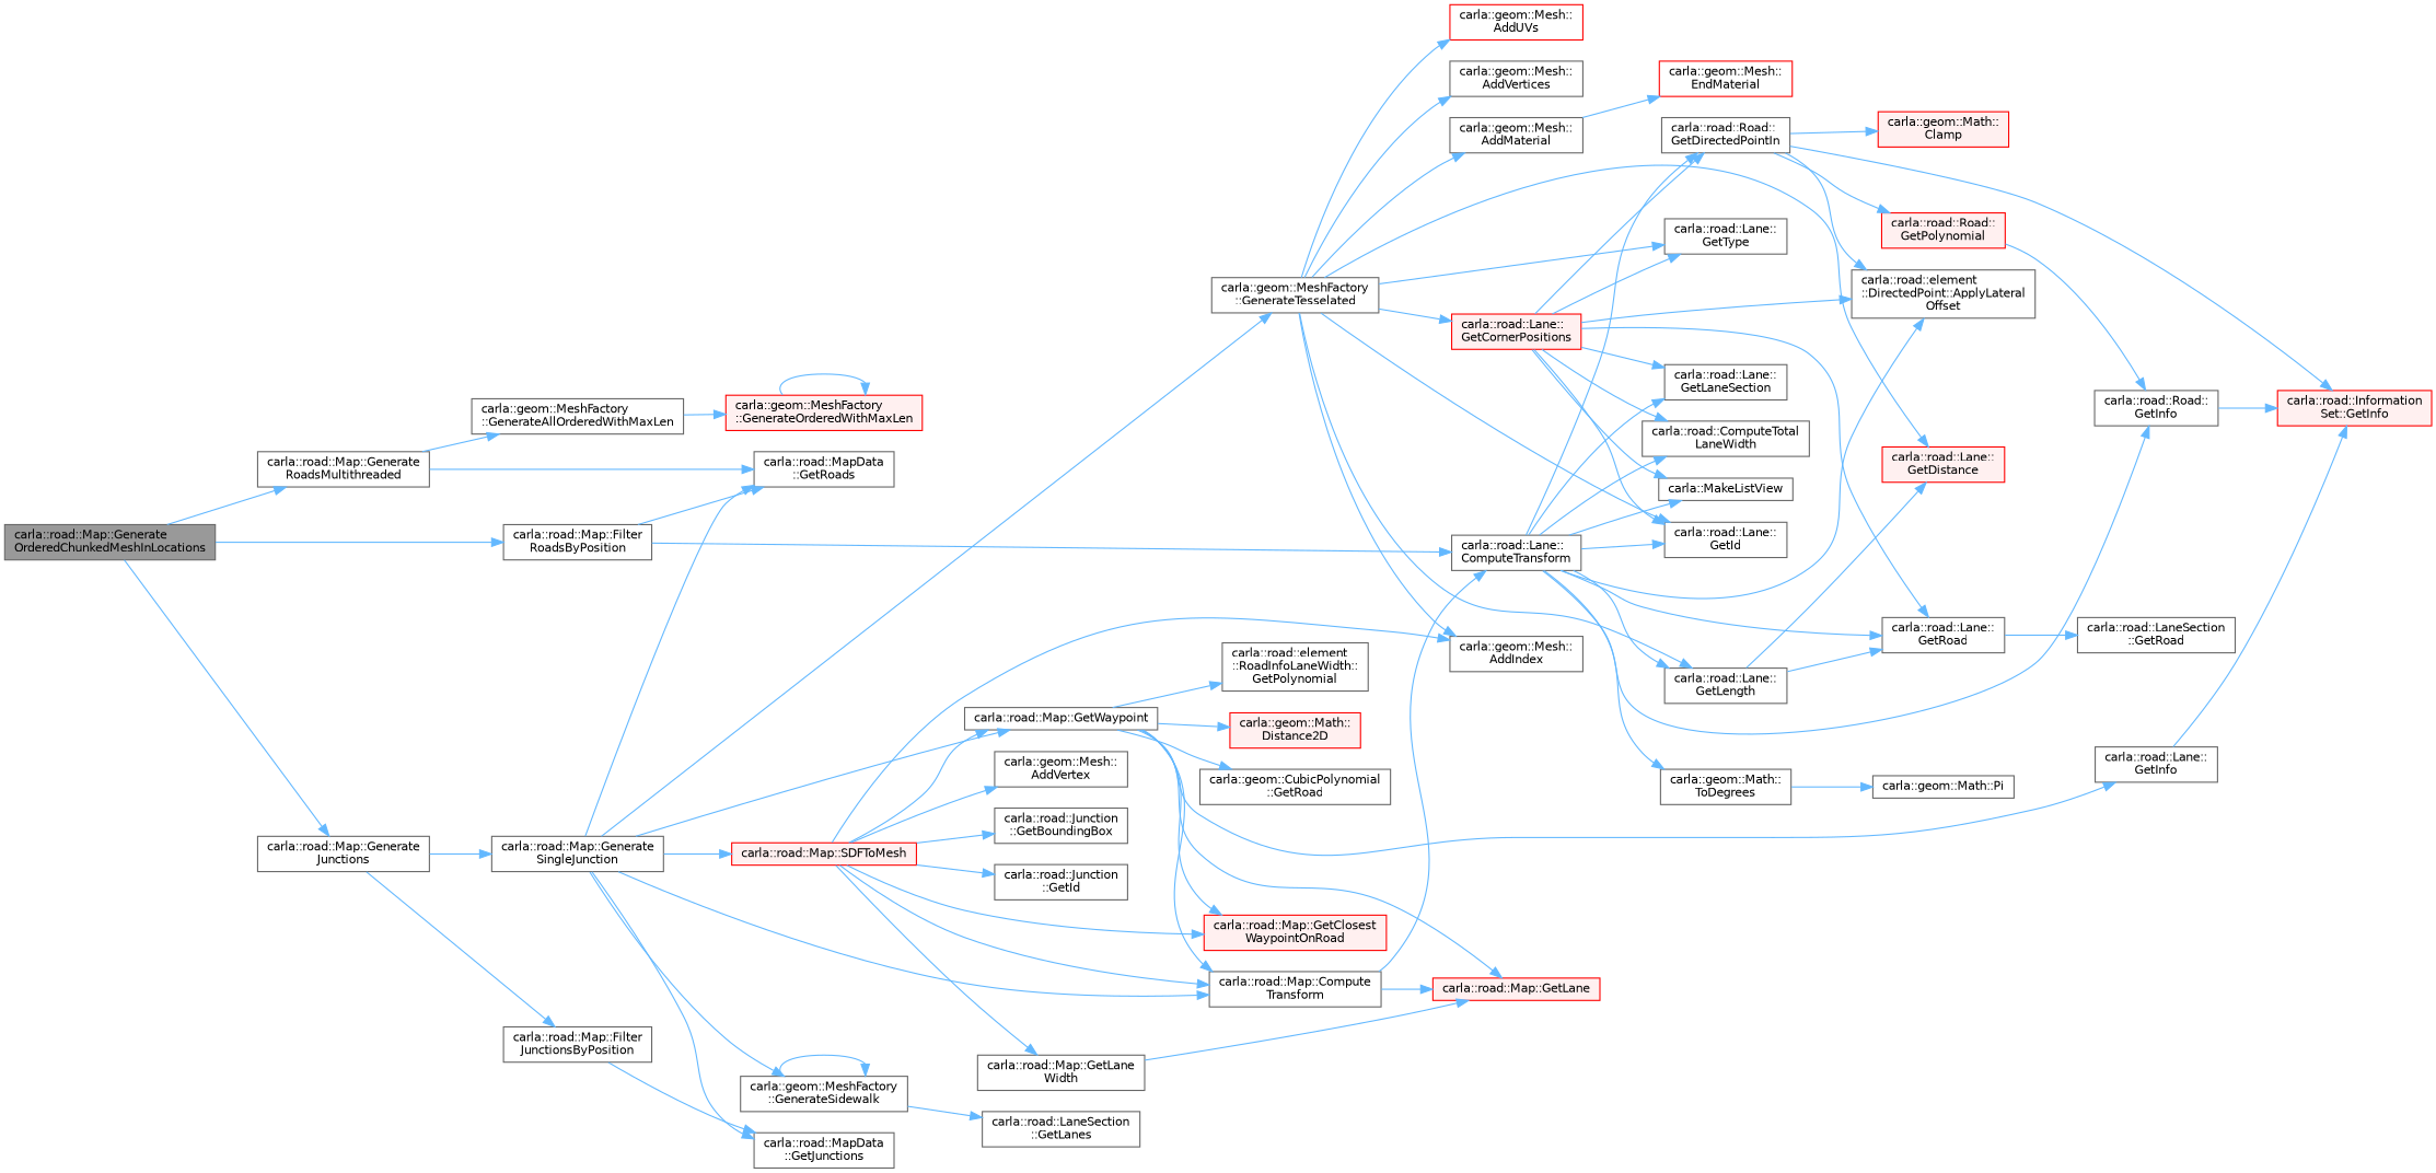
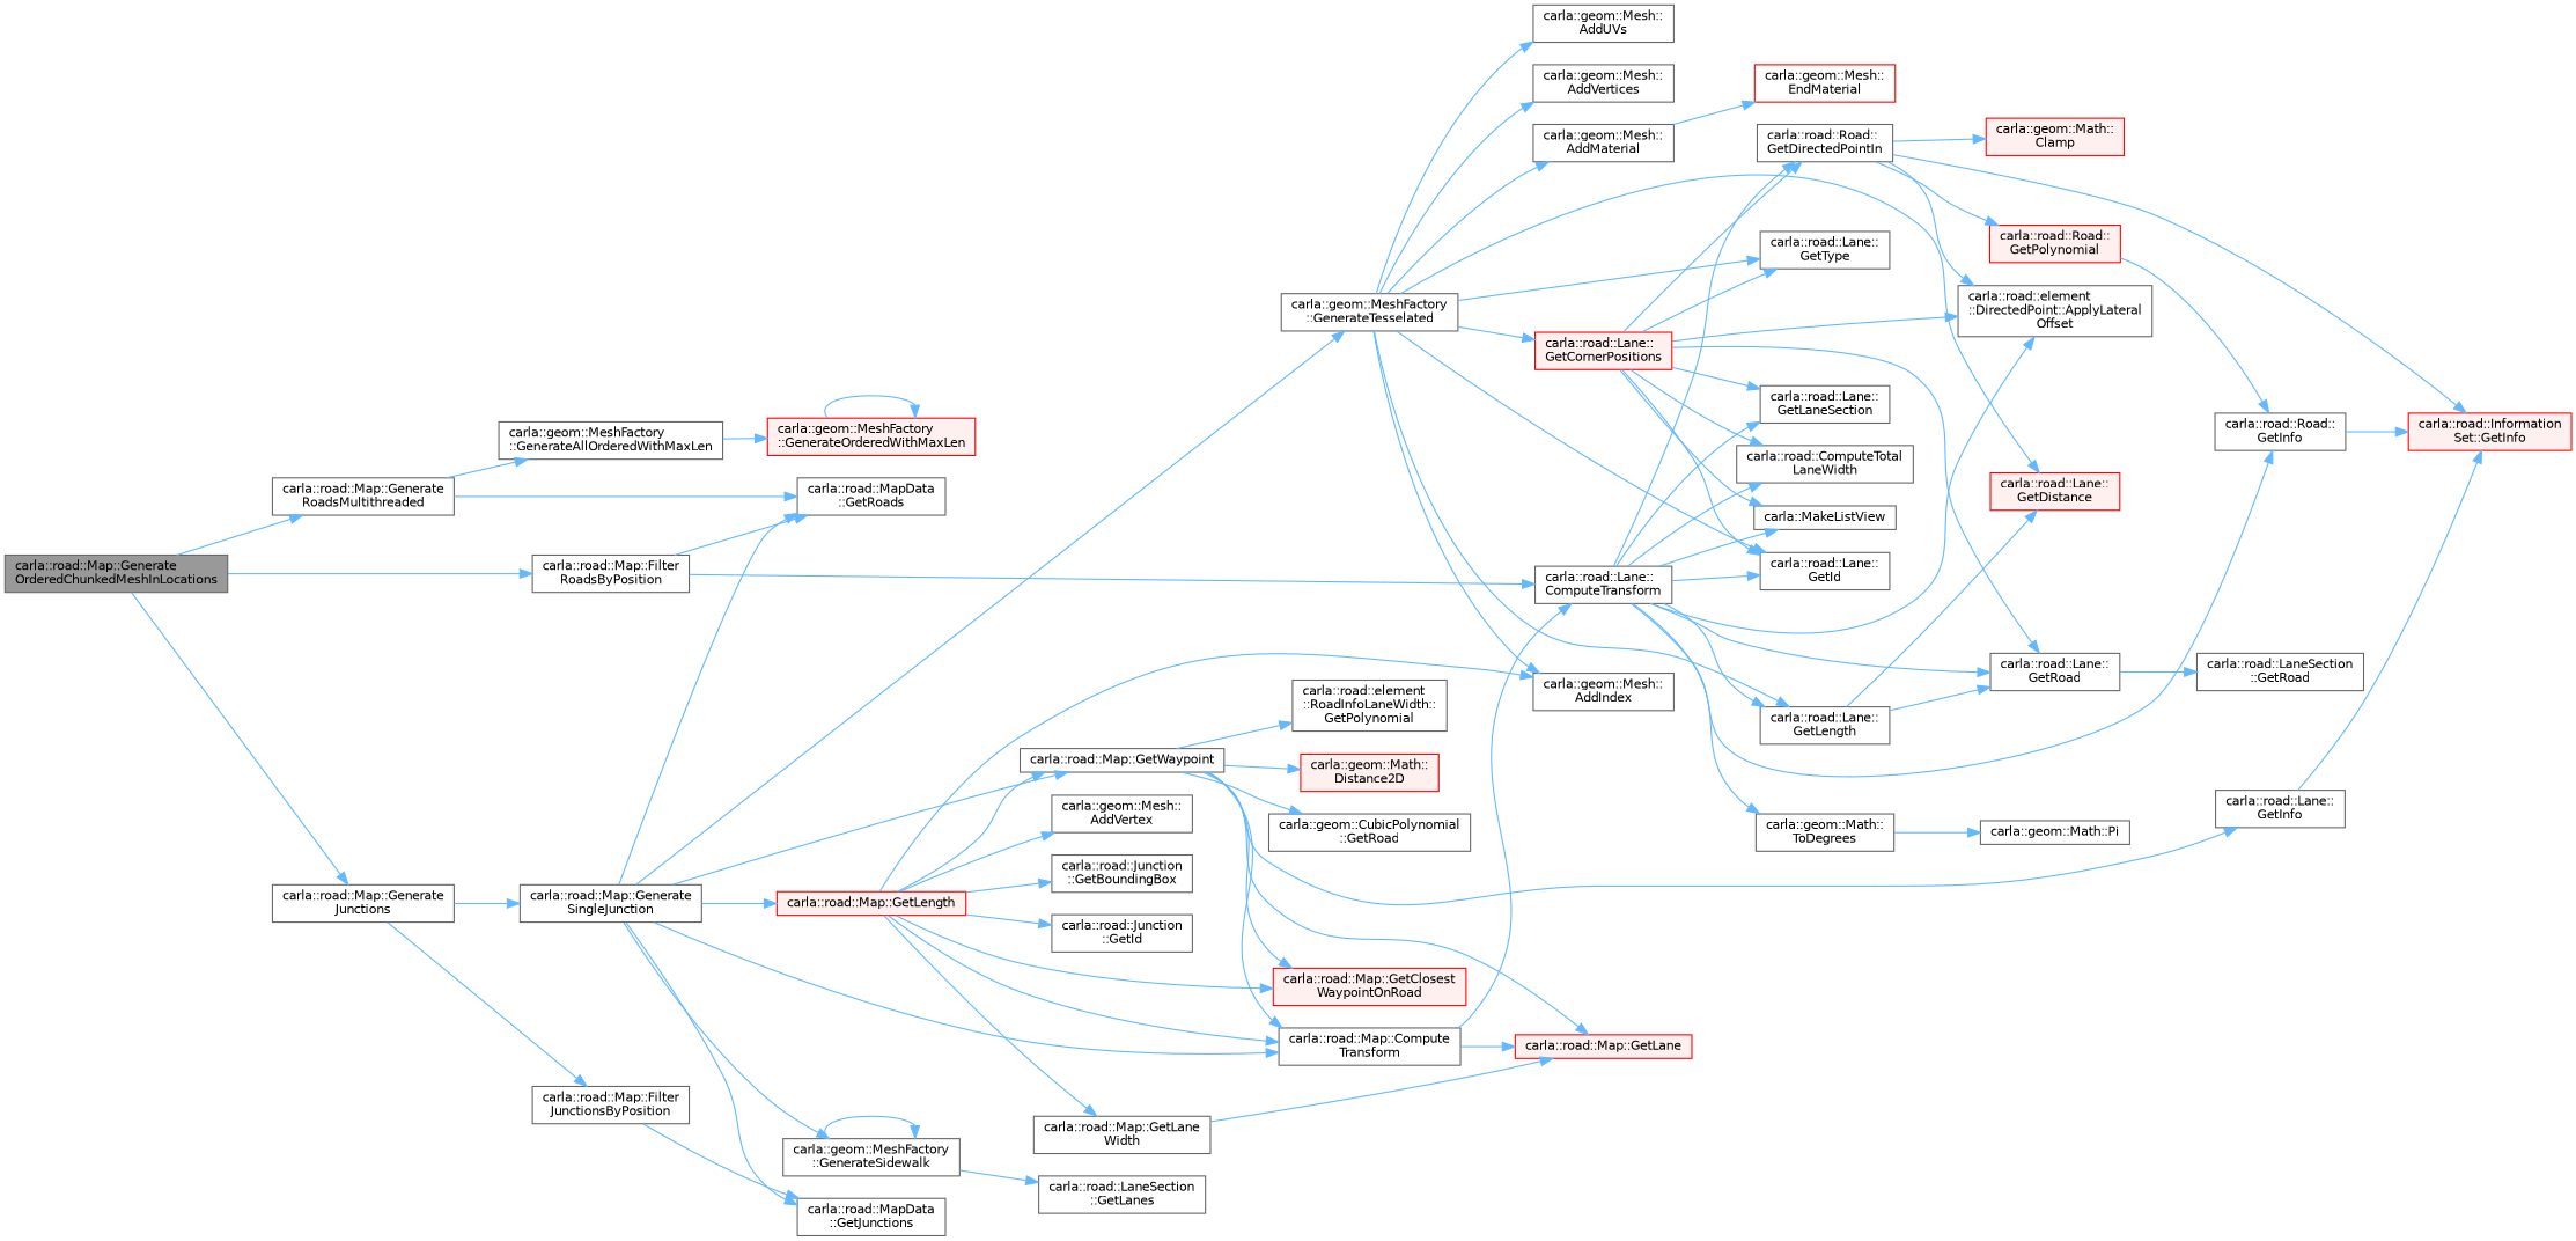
  digraph {
    rankdir=LR
    node [color=grey40 fillcolor=white fontname=Helvetica fontsize=10 shape=box style=filled]
    edge [color=steelblue1 fontname=Helvetica fontsize=10 labelfontname=Helvetica labelfontsize=10 style=solid]
    n1 [color=gray40 fillcolor=grey60 fontcolor=black height=0.2 label="carla::road::Map::Generate\lOrderedChunkedMeshInLocations" width=0.4]
    n2 [height=0.2 label="carla::road::Map::Filter\lRoadsByPosition" width=0.4]
    n3 [height=0.2 label="carla::road::Map::Generate\lJunctions" width=0.4]
    n4 [height=0.2 label="carla::road::Map::Generate\lRoadsMultithreaded" width=0.4]
    n5 [height=0.2 label="carla::road::Lane::\lComputeTransform" width=0.4]
    n6 [height=0.2 label="carla::road::MapData\l::GetRoads" width=0.4]
    n7 [height=0.2 label="carla::road::Map::Filter\lJunctionsByPosition" width=0.4]
    n8 [height=0.2 label="carla::road::Map::Generate\lSingleJunction" width=0.4]
    n9 [height=0.2 label="carla::geom::MeshFactory\l::GenerateAllOrderedWithMaxLen" width=0.4]
    n10 [height=0.2 label="carla::road::element\l::DirectedPoint::ApplyLateral\lOffset" width=0.4]
    n11 [height=0.2 label="carla::road::ComputeTotal\lLaneWidth" width=0.4]
    n12 [height=0.2 label="carla::road::Road::\lGetDirectedPointIn" width=0.4]
    n13 [height=0.2 label="carla::road::Road::\lGetInfo" width=0.4]
    n14 [height=0.2 label="carla::road::Lane::\lGetId" width=0.4]
    n15 [height=0.2 label="carla::road::Lane::\lGetLaneSection" width=0.4]
    n16 [height=0.2 label="carla::road::Lane::\lGetLength" width=0.4]
    n17 [height=0.2 label="carla::road::Lane::\lGetRoad" width=0.4]
    n18 [height=0.2 label="carla::MakeListView" width=0.4]
    n19 [height=0.2 label="carla::geom::Math::\lToDegrees" width=0.4]
    n20 [color=red fillcolor="#FFF0F0" height=0.2 label="carla::geom::Math::\lClamp" width=0.4]
    n21 [color=red fillcolor="#FFF0F0" height=0.2 label="carla::road::Road::\lGetPolynomial" width=0.4]
    n22 [color=red fillcolor="#FFF0F0" height=0.2 label="carla::road::Information\lSet::GetInfo" width=0.4]
    n23 [color=red fillcolor="#FFF0F0" height=0.2 label="carla::road::Lane::\lGetDistance" width=0.4]
    n24 [height=0.2 label="carla::road::LaneSection\l::GetRoad" width=0.4]
    n25 [height=0.2 label="carla::geom::Math::Pi" width=0.4]
    n26 [height=0.2 label="carla::road::MapData\l::GetJunctions" width=0.4]
    n27 [height=0.2 label="carla::road::Map::Compute\lTransform" width=0.4]
    n28 [height=0.2 label="carla::geom::MeshFactory\l::GenerateSidewalk" width=0.4]
    n29 [height=0.2 label="carla::geom::MeshFactory\l::GenerateTesselated" width=0.4]
    n30 [height=0.2 label="carla::road::Map::GetWaypoint" width=0.4]
-   n31 [color=red fillcolor="#FFF0F0" height=0.2 label="carla::road::Map::SDFToMesh" width=0.4]
+   n31 [color=red fillcolor="#FFF0F0" height=0.2 label="carla::road::Map::GetLength" width=0.4]
    n32 [color=red fillcolor="#FFF0F0" height=0.2 label="carla::road::Map::GetLane" width=0.4]
    n33 [height=0.2 label="carla::road::LaneSection\l::GetLanes" width=0.4]
    n34 [height=0.2 label="carla::geom::Mesh::\lAddIndex" width=0.4]
    n35 [height=0.2 label="carla::geom::Mesh::\lAddMaterial" width=0.4]
-   n36 [color=red height=0.2 label="carla::geom::Mesh::\lAddUVs" width=0.4]
+   n36 [height=0.2 label="carla::geom::Mesh::\lAddUVs" width=0.4]
    n37 [height=0.2 label="carla::geom::Mesh::\lAddVertices" width=0.4]
    n38 [color=red fillcolor="#FFF0F0" height=0.2 label="carla::road::Lane::\lGetCornerPositions" width=0.4]
    n39 [height=0.2 label="carla::road::Lane::\lGetType" width=0.4]
    n40 [color=red fillcolor="#FFF0F0" height=0.2 label="carla::geom::Math::\lDistance2D" width=0.4]
    n41 [height=0.2 label="carla::geom::CubicPolynomial\l::GetRoad" width=0.4]
    n42 [color=red fillcolor="#FFF0F0" height=0.2 label="carla::road::Map::GetClosest\lWaypointOnRoad" width=0.4]
    n43 [height=0.2 label="carla::road::Lane::\lGetInfo" width=0.4]
    n44 [height=0.2 label="carla::road::element\l::RoadInfoLaneWidth::\lGetPolynomial" width=0.4]
    n45 [height=0.2 label="carla::geom::Mesh::\lAddVertex" width=0.4]
    n46 [height=0.2 label="carla::road::Junction\l::GetBoundingBox" width=0.4]
    n47 [height=0.2 label="carla::road::Junction\l::GetId" width=0.4]
    n48 [height=0.2 label="carla::road::Map::GetLane\lWidth" width=0.4]
    n49 [color=red height=0.2 label="carla::geom::Mesh::\lEndMaterial" width=0.4]
    n50 [color=red fillcolor="#FFF0F0" height=0.2 label="carla::geom::MeshFactory\l::GenerateOrderedWithMaxLen" width=0.4]
    n1 -> n2
    n1 -> n3
    n1 -> n4
    n2 -> n5
    n2 -> n6
    n3 -> n7
    n3 -> n8
    n4 -> n6
    n4 -> n9
    n5 -> n10
    n5 -> n11
    n5 -> n12
    n5 -> n13
    n5 -> n14
    n5 -> n15
    n5 -> n16
    n5 -> n17
    n5 -> n18
    n5 -> n19
    n7 -> n26
    n8 -> n6
    n8 -> n26
    n8 -> n27
    n8 -> n28
    n8 -> n29
    n8 -> n30
    n8 -> n31
    n9 -> n50
    n12 -> n10
    n12 -> n20
    n12 -> n21
    n12 -> n22
    n13 -> n22
    n16 -> n17
    n16 -> n23
    n17 -> n24
    n19 -> n25
    n21 -> n13
    n27 -> n5
    n27 -> n32
    n28 -> n28
    n28 -> n33
    n29 -> n14
    n29 -> n16
    n29 -> n23
    n29 -> n34
    n29 -> n35
    n29 -> n36
    n29 -> n37
    n29 -> n38
    n29 -> n39
    n30 -> n27
    n30 -> n32
    n30 -> n40
    n30 -> n41
    n30 -> n42
    n30 -> n43
    n30 -> n44
    n31 -> n27
    n31 -> n30
    n31 -> n34
    n31 -> n42
    n31 -> n45
    n31 -> n46
    n31 -> n47
    n31 -> n48
    n35 -> n49
    n38 -> n10
    n38 -> n11
    n38 -> n12
    n38 -> n14
    n38 -> n15
    n38 -> n17
    n38 -> n18
    n38 -> n39
    n43 -> n22
    n48 -> n32
    n50 -> n50
  }
